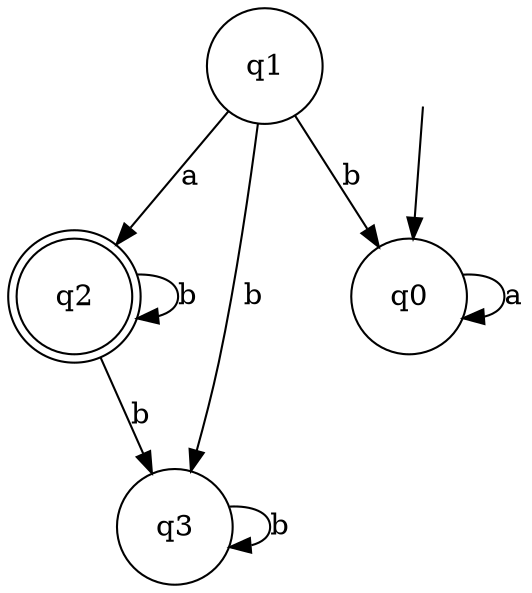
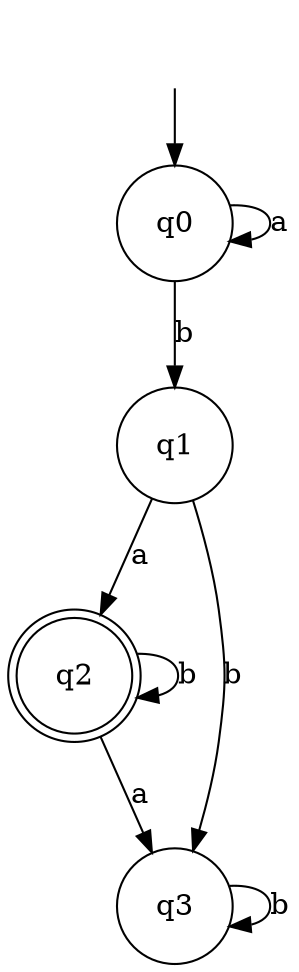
  digraph {
    node [shape=circle]
    n1 [label=<<TABLE BORDER="0" CELLBORDER="0" CELLSPACING="0"><TR><TD>q0</TD></TR></TABLE>>]
    n2 [label=<<TABLE BORDER="0" CELLBORDER="0" CELLSPACING="0"><TR><TD>q1</TD></TR></TABLE>>]
    n3 [label=<<TABLE BORDER="0" CELLBORDER="0" CELLSPACING="0"><TR><TD>q2</TD></TR></TABLE>> shape=doublecircle]
    n4 [label=<<TABLE BORDER="0" CELLBORDER="0" CELLSPACING="0"><TR><TD>q3</TD></TR></TABLE>>]
    n5 [label=<<TABLE BORDER="0" CELLBORDER="" CELLSPACING="0"><TR><TD>_nil</TD></TR></TABLE>> style=invis shape=""]
    n1 -> n1 [label=a]
-   n2 -> n1 [label=b]
+   n1 -> n2 [label=b]
    n2 -> n3 [label=a]
    n2 -> n4 [label=b]
    n3 -> n3 [label=b]
-   n3 -> n4 [label=b]
+   n3 -> n4 [label=a]
    n4 -> n4 [label=b]
    n5 -> n1
  }
